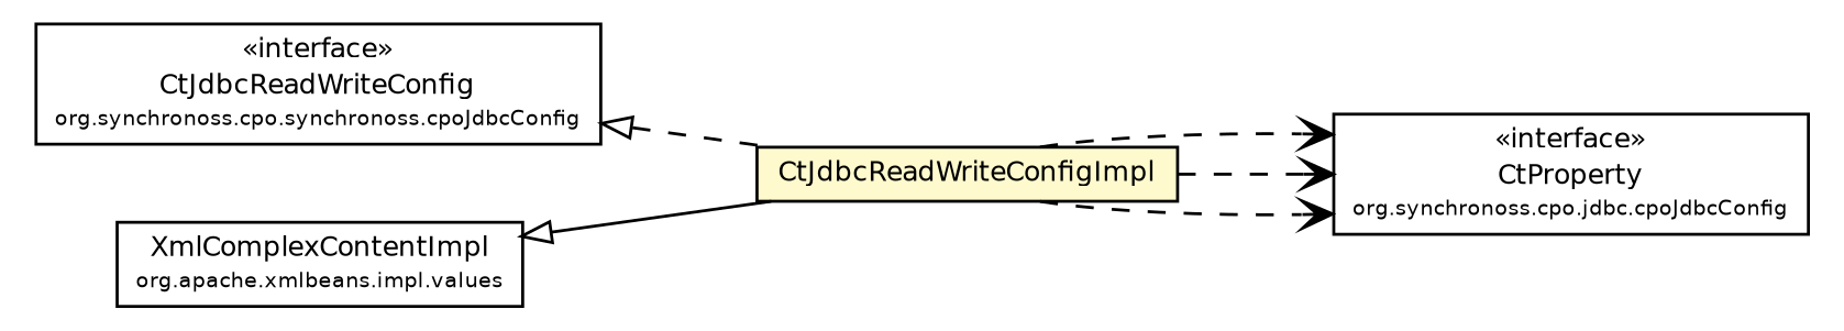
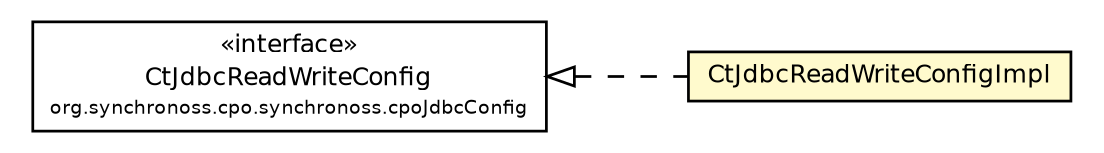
  digraph {
    fontname="DejaVu Sans"
    rankdir=LR
    node [fontcolor=black fontname="DejaVu Sans" fontsize=9.0 shape=plaintext]
    edge [fontname="DejaVu Sans" fontsize=10.0 headport=p labelfontname=Helvetica labelfontsize=10 style=dashed tailport=p arrowhead=open color=black fontcolor=black]
    n1 [label=<<table border="0" cellborder="1" cellspacing="0" cellpadding="2" port="p" href="../CtJdbcReadWriteConfig.html"> 		<tr><td><table border="0" cellspacing="0" cellpadding="1"> 			<tr><td> &laquo;interface&raquo; </td></tr> 			<tr><td> CtJdbcReadWriteConfig </td></tr> 			<tr><td><font point-size="7.0"> org.synchronoss.cpo.synchronoss.cpoJdbcConfig </font></td></tr> 		</table></td></tr> 		</table>>]
    n2 [label=<<table border="0" cellborder="1" cellspacing="0" cellpadding="2" port="p" bgcolor="lemonChiffon" href="./CtJdbcReadWriteConfigImpl.html"> 		<tr><td><table border="0" cellspacing="0" cellpadding="1"> 			<tr><td> CtJdbcReadWriteConfigImpl </td></tr> 		</table></td></tr> 		</table>>]
-   n3 [label=<<table border="0" cellborder="1" cellspacing="0" cellpadding="2" port="p" href="../CtProperty.html"> 		<tr><td><table border="0" cellspacing="0" cellpadding="1"> 			<tr><td> &laquo;interface&raquo; </td></tr> 			<tr><td> CtProperty </td></tr> 			<tr><td><font point-size="7.0"> org.synchronoss.cpo.jdbc.cpoJdbcConfig </font></td></tr> 		</table></td></tr> 		</table>>]
-   n4 [label=<<table border="0" cellborder="1" cellspacing="0" cellpadding="2" port="p" href="http://java.sun.com/j2se/1.4.2/docs/api/org/apache/xmlbeans/impl/values/XmlComplexContentImpl.html"> 		<tr><td><table border="0" cellspacing="0" cellpadding="1"> 			<tr><td> XmlComplexContentImpl </td></tr> 			<tr><td><font point-size="7.0"> org.apache.xmlbeans.impl.values </font></td></tr> 		</table></td></tr> 		</table>>]
    n1 -> n2 [arrowtail=empty dir=back fontsize=10 arrowhead="" color="" fontcolor=""]
-   n2 -> n3
-   n2 -> n3
-   n2 -> n3
-   n4 -> n2 [arrowtail=empty dir=back fontsize=10 style="" arrowhead="" color="" fontcolor=""]
  }
